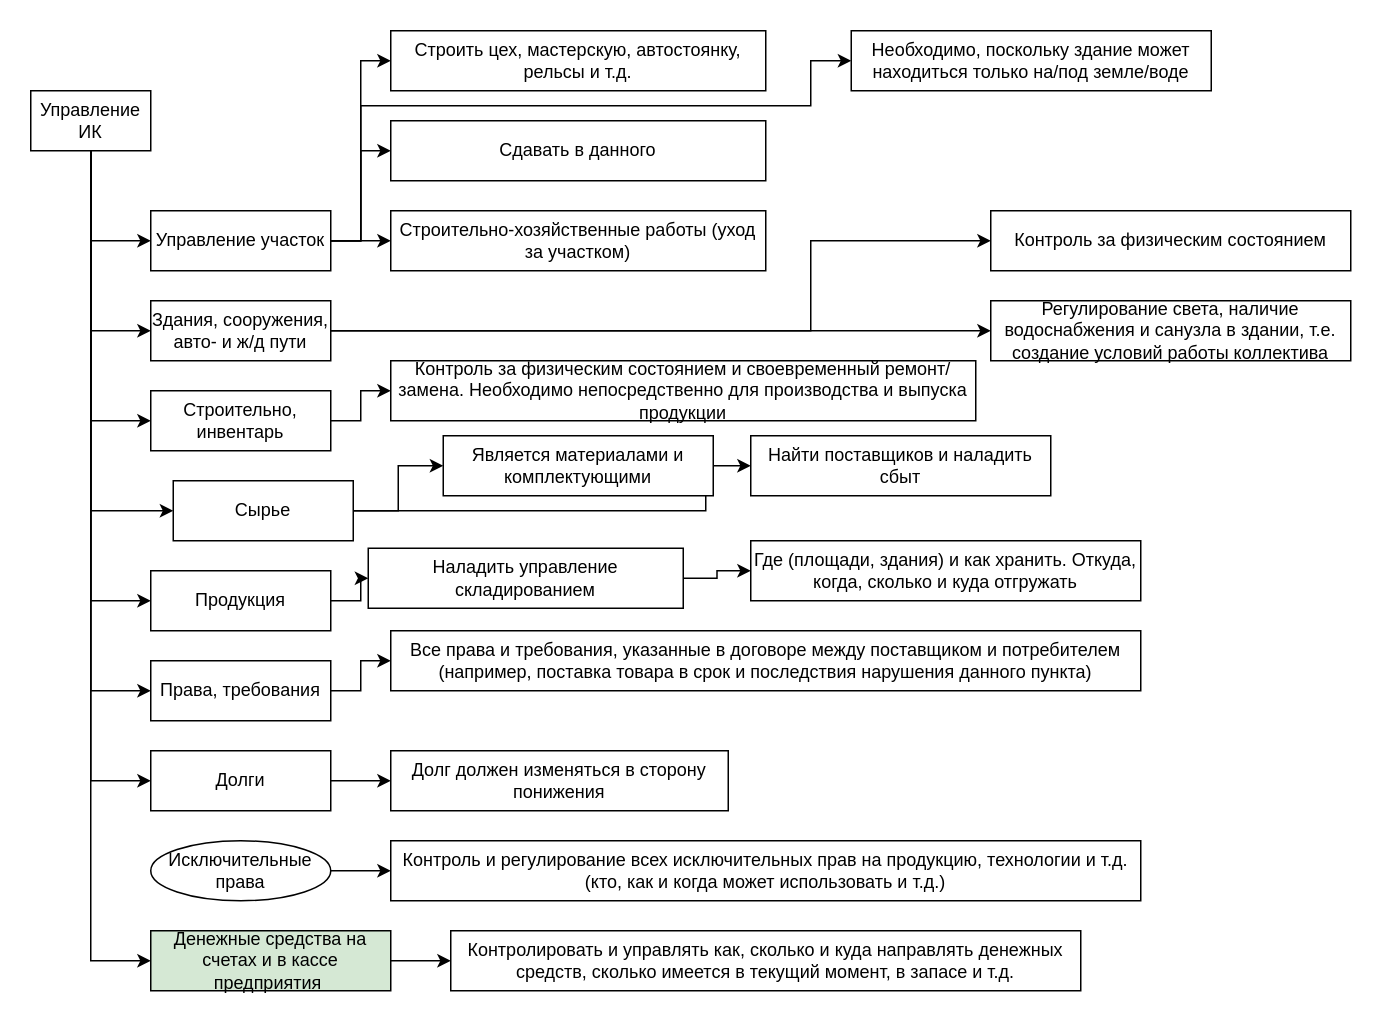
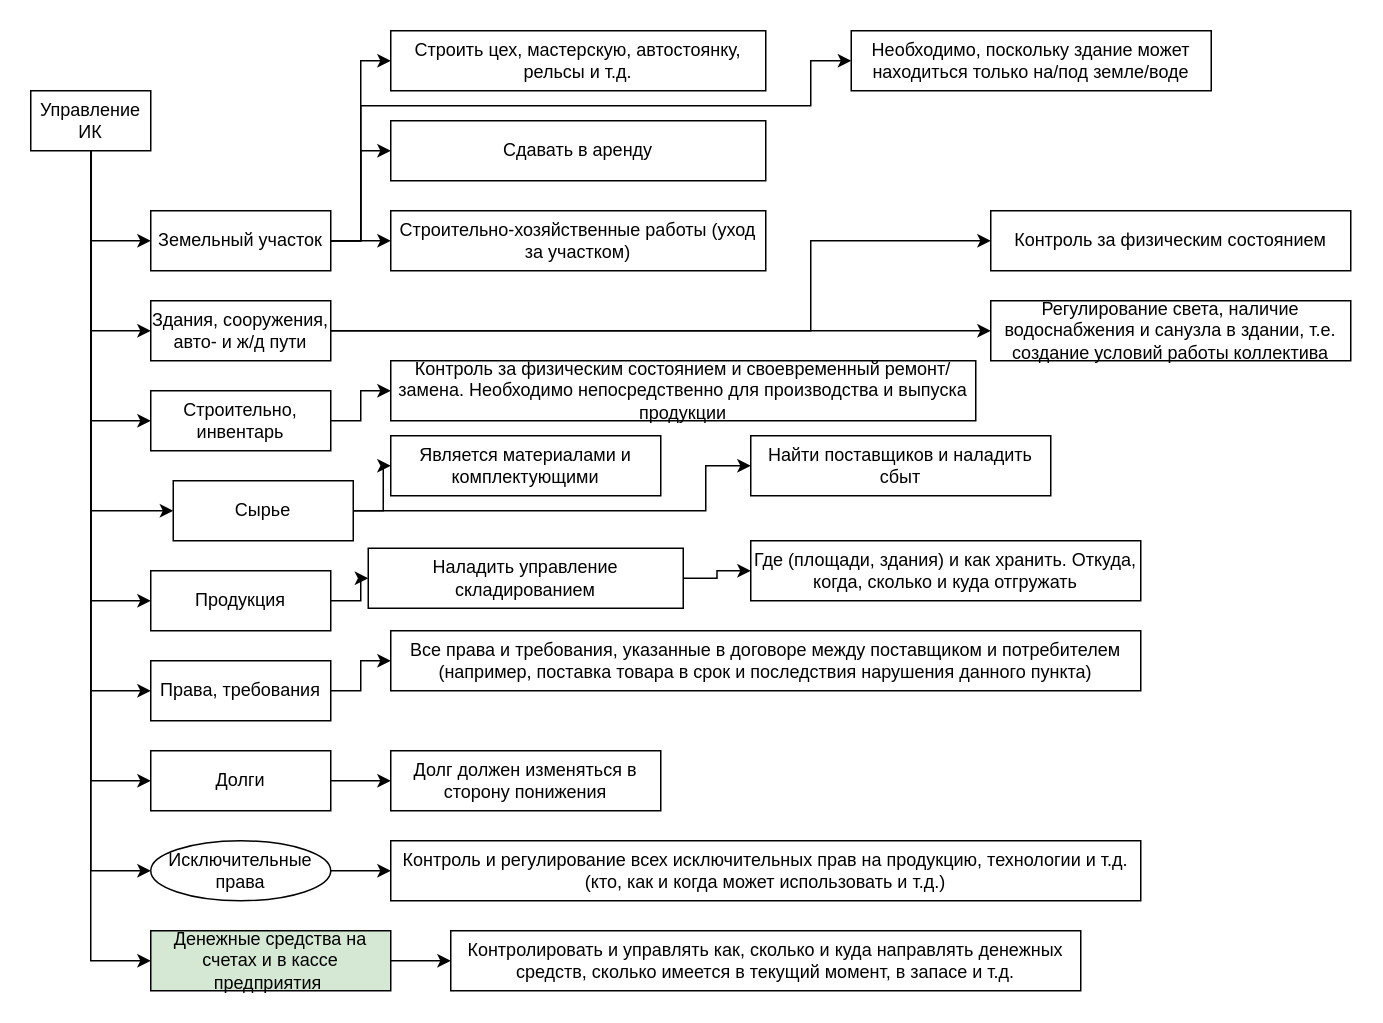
  <mxCell id="0" />
  <mxCell id="1" parent="0" />
  <mxCell id="2" style="edgeStyle=orthogonalEdgeStyle;rounded=0;orthogonalLoop=1;jettySize=auto;html=1;exitX=0.5;exitY=1;exitDx=0;exitDy=0;entryX=0;entryY=0.5;entryDx=0;entryDy=0;" parent="1" source="11" target="16" edge="1"><mxGeometry relative="1" as="geometry" /></mxCell>
  <mxCell id="3" style="edgeStyle=orthogonalEdgeStyle;rounded=0;orthogonalLoop=1;jettySize=auto;html=1;exitX=0.5;exitY=1;exitDx=0;exitDy=0;entryX=0;entryY=0.5;entryDx=0;entryDy=0;" parent="1" source="11" target="19" edge="1"><mxGeometry relative="1" as="geometry" /></mxCell>
  <mxCell id="4" style="edgeStyle=orthogonalEdgeStyle;rounded=0;orthogonalLoop=1;jettySize=auto;html=1;exitX=0.5;exitY=1;exitDx=0;exitDy=0;entryX=0;entryY=0.5;entryDx=0;entryDy=0;" parent="1" source="11" target="21" edge="1"><mxGeometry relative="1" as="geometry" /></mxCell>
  <mxCell id="5" style="edgeStyle=orthogonalEdgeStyle;rounded=0;orthogonalLoop=1;jettySize=auto;html=1;exitX=0.5;exitY=1;exitDx=0;exitDy=0;entryX=0;entryY=0.5;entryDx=0;entryDy=0;" parent="1" source="11" target="24" edge="1"><mxGeometry relative="1" as="geometry" /></mxCell>
  <mxCell id="6" style="edgeStyle=orthogonalEdgeStyle;rounded=0;orthogonalLoop=1;jettySize=auto;html=1;exitX=0.5;exitY=1;exitDx=0;exitDy=0;entryX=0;entryY=0.5;entryDx=0;entryDy=0;" parent="1" source="11" target="26" edge="1"><mxGeometry relative="1" as="geometry" /></mxCell>
  <mxCell id="7" style="edgeStyle=orthogonalEdgeStyle;rounded=0;orthogonalLoop=1;jettySize=auto;html=1;exitX=0.5;exitY=1;exitDx=0;exitDy=0;entryX=0;entryY=0.5;entryDx=0;entryDy=0;" parent="1" source="11" target="28" edge="1"><mxGeometry relative="1" as="geometry"><Array as="points"><mxPoint x="60" y="460" /></Array></mxGeometry></mxCell>
  <mxCell id="8" style="edgeStyle=orthogonalEdgeStyle;rounded=0;orthogonalLoop=1;jettySize=auto;html=1;exitX=0.5;exitY=1;exitDx=0;exitDy=0;entryX=0;entryY=0.5;entryDx=0;entryDy=0;" parent="1" source="11" target="30" edge="1"><mxGeometry relative="1" as="geometry"><Array as="points"><mxPoint x="60" y="520" /></Array></mxGeometry></mxCell>
+ <mxCell id="9" style="edgeStyle=orthogonalEdgeStyle;rounded=0;orthogonalLoop=1;jettySize=auto;html=1;exitX=0.5;exitY=1;exitDx=0;exitDy=0;entryX=0;entryY=0.5;entryDx=0;entryDy=0;" parent="1" source="11" target="32" edge="1"><mxGeometry relative="1" as="geometry"><Array as="points"><mxPoint x="60" y="580" /></Array></mxGeometry></mxCell>
  <mxCell id="10" style="edgeStyle=orthogonalEdgeStyle;rounded=0;orthogonalLoop=1;jettySize=auto;html=1;exitX=0.5;exitY=1;exitDx=0;exitDy=0;entryX=0;entryY=0.5;entryDx=0;entryDy=0;" parent="1" source="11" target="34" edge="1"><mxGeometry relative="1" as="geometry"><Array as="points"><mxPoint x="60" y="640" /></Array></mxGeometry></mxCell>
  <mxCell id="11" value="Управление ИК" style="rounded=0;whiteSpace=wrap;html=1;" parent="1" vertex="1"><mxGeometry x="20" y="60" width="80" height="40" as="geometry" /></mxCell>
  <mxCell id="12" value="" style="edgeStyle=orthogonalEdgeStyle;rounded=0;orthogonalLoop=1;jettySize=auto;html=1;" edge="1" parent="1" source="16" target="35"><mxGeometry relative="1" as="geometry"><Array as="points"><mxPoint x="240" y="160" /><mxPoint x="240" y="40" /></Array></mxGeometry></mxCell>
  <mxCell id="13" style="edgeStyle=orthogonalEdgeStyle;rounded=0;orthogonalLoop=1;jettySize=auto;html=1;entryX=0;entryY=0.5;entryDx=0;entryDy=0;" edge="1" parent="1" source="16" target="36"><mxGeometry relative="1" as="geometry" /></mxCell>
  <mxCell id="14" style="edgeStyle=orthogonalEdgeStyle;rounded=0;orthogonalLoop=1;jettySize=auto;html=1;entryX=0;entryY=0.5;entryDx=0;entryDy=0;" edge="1" parent="1" source="16" target="37"><mxGeometry relative="1" as="geometry" /></mxCell>
  <mxCell id="15" style="edgeStyle=orthogonalEdgeStyle;rounded=0;orthogonalLoop=1;jettySize=auto;html=1;entryX=0;entryY=0.5;entryDx=0;entryDy=0;" edge="1" parent="1" source="16" target="41"><mxGeometry relative="1" as="geometry"><Array as="points"><mxPoint x="240" y="160" /><mxPoint x="240" y="70" /><mxPoint x="540" y="70" /></Array></mxGeometry></mxCell>
- <mxCell id="16" value="Управление участок" style="rounded=0;whiteSpace=wrap;html=1;" parent="1" vertex="1"><mxGeometry x="100" y="140" width="120" height="40" as="geometry" /></mxCell>
+ <mxCell id="16" value="Земельный участок" style="rounded=0;whiteSpace=wrap;html=1;" parent="1" vertex="1"><mxGeometry x="100" y="140" width="120" height="40" as="geometry" /></mxCell>
  <mxCell id="17" value="" style="edgeStyle=orthogonalEdgeStyle;rounded=0;orthogonalLoop=1;jettySize=auto;html=1;" edge="1" parent="1" source="19" target="38"><mxGeometry relative="1" as="geometry"><Array as="points"><mxPoint x="540" y="220" /><mxPoint x="540" y="160" /></Array></mxGeometry></mxCell>
  <mxCell id="18" style="edgeStyle=orthogonalEdgeStyle;rounded=0;orthogonalLoop=1;jettySize=auto;html=1;entryX=0;entryY=0.5;entryDx=0;entryDy=0;" edge="1" parent="1" source="19" target="39"><mxGeometry relative="1" as="geometry" /></mxCell>
  <mxCell id="19" value="Здания, сооружения, авто- и ж/д пути" style="rounded=0;whiteSpace=wrap;html=1;" parent="1" vertex="1"><mxGeometry x="100" y="200" width="120" height="40" as="geometry" /></mxCell>
  <mxCell id="20" value="" style="edgeStyle=orthogonalEdgeStyle;rounded=0;orthogonalLoop=1;jettySize=auto;html=1;" edge="1" parent="1" source="21" target="40"><mxGeometry relative="1" as="geometry" /></mxCell>
  <mxCell id="21" value="Строительно, инвентарь" style="rounded=0;whiteSpace=wrap;html=1;" parent="1" vertex="1"><mxGeometry x="100" y="260" width="120" height="40" as="geometry" /></mxCell>
  <mxCell id="22" value="" style="edgeStyle=orthogonalEdgeStyle;rounded=0;orthogonalLoop=1;jettySize=auto;html=1;" edge="1" parent="1" source="24" target="42"><mxGeometry relative="1" as="geometry" /></mxCell>
  <mxCell id="23" style="edgeStyle=orthogonalEdgeStyle;rounded=0;orthogonalLoop=1;jettySize=auto;html=1;entryX=0;entryY=0.5;entryDx=0;entryDy=0;" edge="1" parent="1" source="24" target="43"><mxGeometry relative="1" as="geometry"><Array as="points"><mxPoint x="470" y="340" /><mxPoint x="470" y="310" /></Array></mxGeometry></mxCell>
  <mxCell id="24" value="Сырье" style="rounded=0;whiteSpace=wrap;html=1;" parent="1" vertex="1"><mxGeometry x="115" y="320" width="120" height="40" as="geometry" /></mxCell>
  <mxCell id="25" value="" style="edgeStyle=orthogonalEdgeStyle;rounded=0;orthogonalLoop=1;jettySize=auto;html=1;" edge="1" parent="1" source="26" target="45"><mxGeometry relative="1" as="geometry" /></mxCell>
  <mxCell id="26" value="Продукция" style="rounded=0;whiteSpace=wrap;html=1;" parent="1" vertex="1"><mxGeometry x="100" y="380" width="120" height="40" as="geometry" /></mxCell>
  <mxCell id="27" value="" style="edgeStyle=orthogonalEdgeStyle;rounded=0;orthogonalLoop=1;jettySize=auto;html=1;" edge="1" parent="1" source="28" target="47"><mxGeometry relative="1" as="geometry" /></mxCell>
  <mxCell id="28" value="Права, требования" style="rounded=0;whiteSpace=wrap;html=1;" parent="1" vertex="1"><mxGeometry x="100" y="440" width="120" height="40" as="geometry" /></mxCell>
  <mxCell id="29" value="" style="edgeStyle=orthogonalEdgeStyle;rounded=0;orthogonalLoop=1;jettySize=auto;html=1;" edge="1" parent="1" source="30" target="48"><mxGeometry relative="1" as="geometry" /></mxCell>
  <mxCell id="30" value="Долги" style="rounded=0;whiteSpace=wrap;html=1;" parent="1" vertex="1"><mxGeometry x="100" y="500" width="120" height="40" as="geometry" /></mxCell>
  <mxCell id="31" value="" style="edgeStyle=orthogonalEdgeStyle;rounded=0;orthogonalLoop=1;jettySize=auto;html=1;" edge="1" parent="1" source="32" target="49"><mxGeometry relative="1" as="geometry" /></mxCell>
  <mxCell id="32" value="Исключительные права" style="ellipse;whiteSpace=wrap;html=1;" parent="1" vertex="1"><mxGeometry x="100" y="560" width="120" height="40" as="geometry" /></mxCell>
  <mxCell id="33" value="" style="edgeStyle=orthogonalEdgeStyle;rounded=0;orthogonalLoop=1;jettySize=auto;html=1;" edge="1" parent="1" source="34" target="50"><mxGeometry relative="1" as="geometry" /></mxCell>
  <mxCell id="34" value="Денежные средства на счетах и в кассе предприятия&amp;nbsp;" style="rounded=0;whiteSpace=wrap;html=1;fillColor=#d5e8d4;" parent="1" vertex="1"><mxGeometry x="100" y="620" width="160" height="40" as="geometry" /></mxCell>
  <mxCell id="35" value="Строить цех, мастерскую, автостоянку, рельсы и т.д." style="rounded=0;whiteSpace=wrap;html=1;" vertex="1" parent="1"><mxGeometry x="260" width="250" height="40" as="geometry" y="20" /></mxCell>
- <mxCell id="36" value="Сдавать в данного" style="rounded=0;whiteSpace=wrap;html=1;" vertex="1" parent="1"><mxGeometry x="260" y="80" width="250" height="40" as="geometry" /></mxCell>
+ <mxCell id="36" value="Сдавать в аренду" style="rounded=0;whiteSpace=wrap;html=1;" vertex="1" parent="1"><mxGeometry x="260" y="80" width="250" height="40" as="geometry" /></mxCell>
  <mxCell id="37" value="Строительно-хозяйственные работы (уход за участком)" style="rounded=0;whiteSpace=wrap;html=1;" vertex="1" parent="1"><mxGeometry x="260" y="140" width="250" height="40" as="geometry" /></mxCell>
  <mxCell id="38" value="Контроль за физическим состоянием" style="rounded=0;whiteSpace=wrap;html=1;" vertex="1" parent="1"><mxGeometry x="660" y="140" width="240" height="40" as="geometry" /></mxCell>
  <mxCell id="39" value="Регулирование света, наличие водоснабжения и санузла в здании, т.е. создание условий работы коллектива" style="rounded=0;whiteSpace=wrap;html=1;" vertex="1" parent="1"><mxGeometry x="660" y="200" width="240" height="40" as="geometry" /></mxCell>
  <mxCell id="40" value="Контроль за физическим состоянием и своевременный ремонт/замена. Необходимо непосредственно для производства и выпуска продукции" style="rounded=0;whiteSpace=wrap;html=1;" vertex="1" parent="1"><mxGeometry x="260" y="240" width="390" height="40" as="geometry" /></mxCell>
  <mxCell id="41" value="Необходимо, поскольку здание может находиться только на/под земле/воде" style="rounded=0;whiteSpace=wrap;html=1;" vertex="1" parent="1"><mxGeometry x="567" width="240" height="40" as="geometry" y="20" /></mxCell>
- <mxCell id="42" value="Является материалами и комплектующими" style="rounded=0;whiteSpace=wrap;html=1;" vertex="1" parent="1"><mxGeometry x="295" y="290" width="180" height="40" as="geometry" /></mxCell>
+ <mxCell id="42" value="Является материалами и комплектующими" style="rounded=0;whiteSpace=wrap;html=1;" vertex="1" parent="1"><mxGeometry x="260" y="290" width="180" height="40" as="geometry" /></mxCell>
  <mxCell id="43" value="Найти поставщиков и наладить сбыт" style="rounded=0;whiteSpace=wrap;html=1;" vertex="1" parent="1"><mxGeometry x="500" y="290" width="200" height="40" as="geometry" /></mxCell>
  <mxCell id="44" value="" style="edgeStyle=orthogonalEdgeStyle;rounded=0;orthogonalLoop=1;jettySize=auto;html=1;" edge="1" parent="1" source="45" target="46"><mxGeometry relative="1" as="geometry" /></mxCell>
  <mxCell id="45" value="Наладить управление складированием" style="rounded=0;whiteSpace=wrap;html=1;" vertex="1" parent="1"><mxGeometry x="245" y="365" width="210" height="40" as="geometry" /></mxCell>
  <mxCell id="46" value="Где (площади, здания) и как хранить. Откуда, когда, сколько и куда отгружать" style="rounded=0;whiteSpace=wrap;html=1;" vertex="1" parent="1"><mxGeometry x="500" y="360" width="260" height="40" as="geometry" /></mxCell>
  <mxCell id="47" value="Все права и требования, указанные в договоре между поставщиком и потребителем (например, поставка товара в срок и последствия нарушения данного пункта)" style="rounded=0;whiteSpace=wrap;html=1;" vertex="1" parent="1"><mxGeometry x="260" y="420" width="500" height="40" as="geometry" /></mxCell>
- <mxCell id="48" value="Долг должен изменяться в сторону понижения" style="rounded=0;whiteSpace=wrap;html=1;" vertex="1" parent="1"><mxGeometry x="260" y="500" width="225" height="40" as="geometry" /></mxCell>
+ <mxCell id="48" value="Долг должен изменяться в сторону понижения" style="rounded=0;whiteSpace=wrap;html=1;" vertex="1" parent="1"><mxGeometry x="260" y="500" width="180" height="40" as="geometry" /></mxCell>
  <mxCell id="49" value="Контроль и регулирование всех исключительных прав на продукцию, технологии и т.д. (кто, как и когда может использовать и т.д.)" style="rounded=0;whiteSpace=wrap;html=1;" vertex="1" parent="1"><mxGeometry x="260" y="560" width="500" height="40" as="geometry" /></mxCell>
  <mxCell id="50" value="Контролировать и управлять как, сколько и куда направлять денежных средств, сколько имеется в текущий момент, в запасе и т.д." style="rounded=0;whiteSpace=wrap;html=1;" vertex="1" parent="1"><mxGeometry x="300" y="620" width="420" height="40" as="geometry" /></mxCell>
